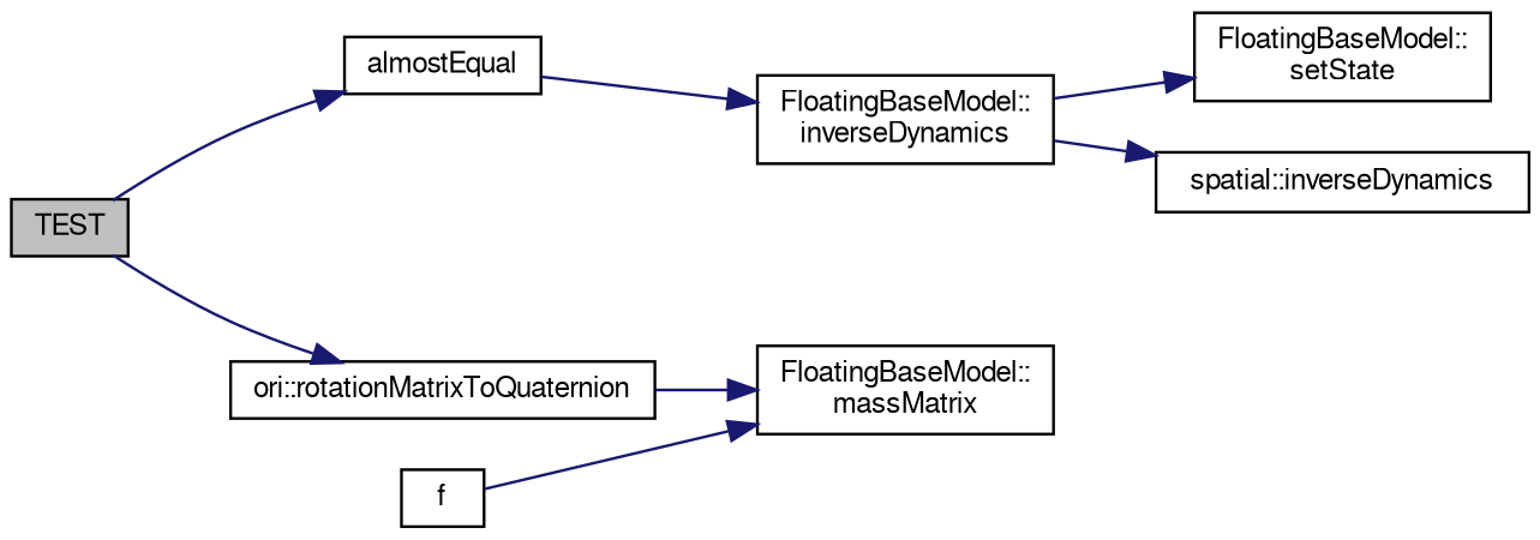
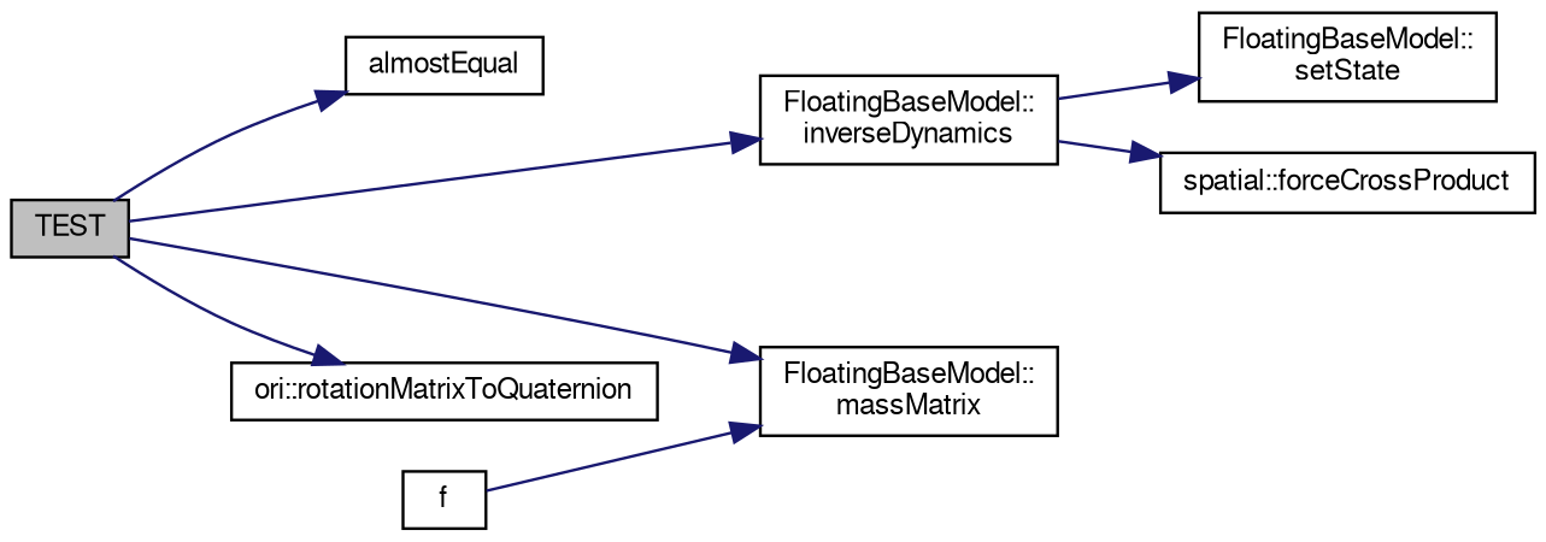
  digraph {
    rankdir=LR
    node [color=black fillcolor=white fontname=FreeSans fontsize=10 shape=record style=filled]
    edge [color=midnightblue fontname=FreeSans fontsize=10 labelfontname=FreeSans labelfontsize=10 style=solid]
    n1 [fillcolor=grey75 fontcolor=black height=0.2 label=TEST width=0.4]
    n2 [height=0.2 label=almostEqual width=0.4]
    n3 [height=0.2 label="FloatingBaseModel::\linverseDynamics" width=0.4]
    n4 [height=0.2 label="FloatingBaseModel::\lmassMatrix" width=0.4]
    n5 [height=0.2 label="ori::rotationMatrixToQuaternion" width=0.4]
    n6 [height=0.2 label="FloatingBaseModel::\lsetState" width=0.4]
-   n7 [height=0.2 label="spatial::inverseDynamics" width=0.4]
+   n7 [height=0.2 label="spatial::forceCrossProduct" width=0.4]
    n8 [height=0.2 label=f width=0.4]
    n1 -> n2
-   n2 -> n3
-   n5 -> n4
+   n1 -> n3
+   n1 -> n4
    n1 -> n5
    n3 -> n6
    n3 -> n7
    n8 -> n4
  }
